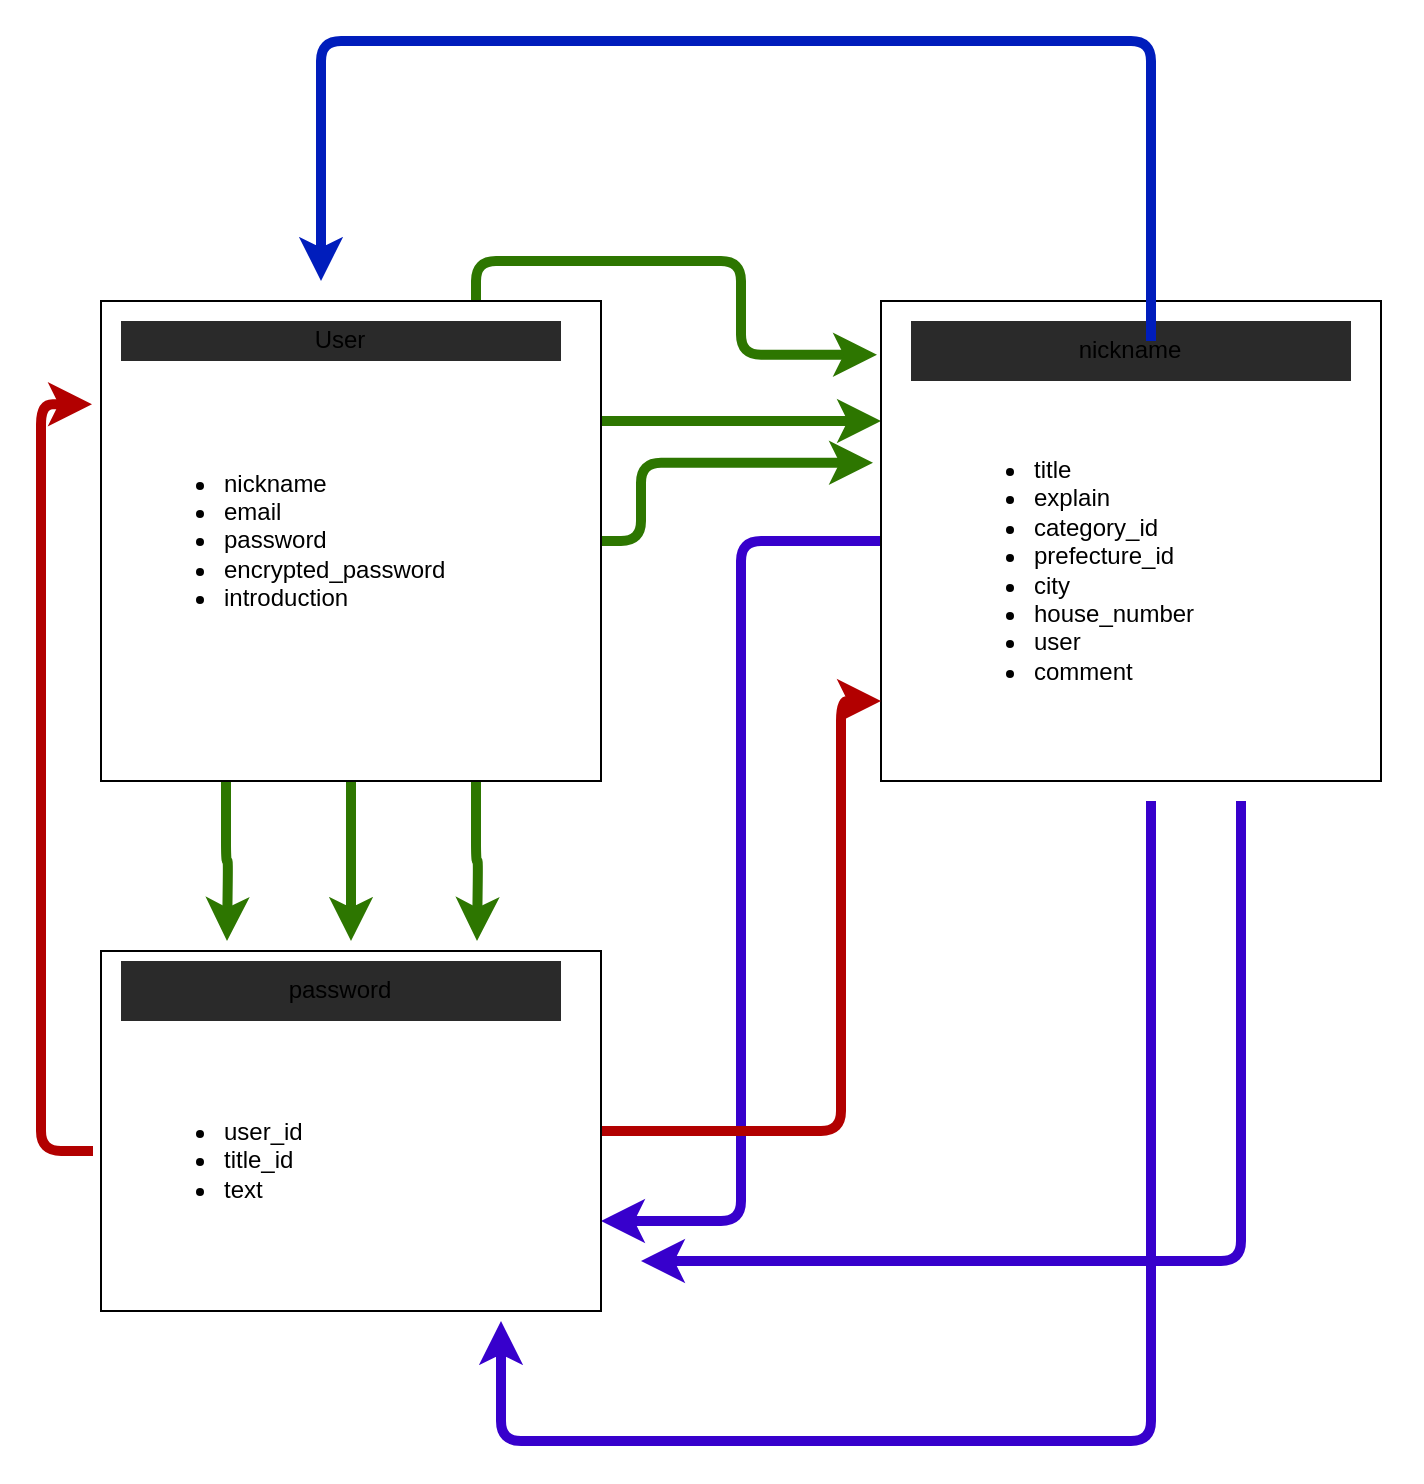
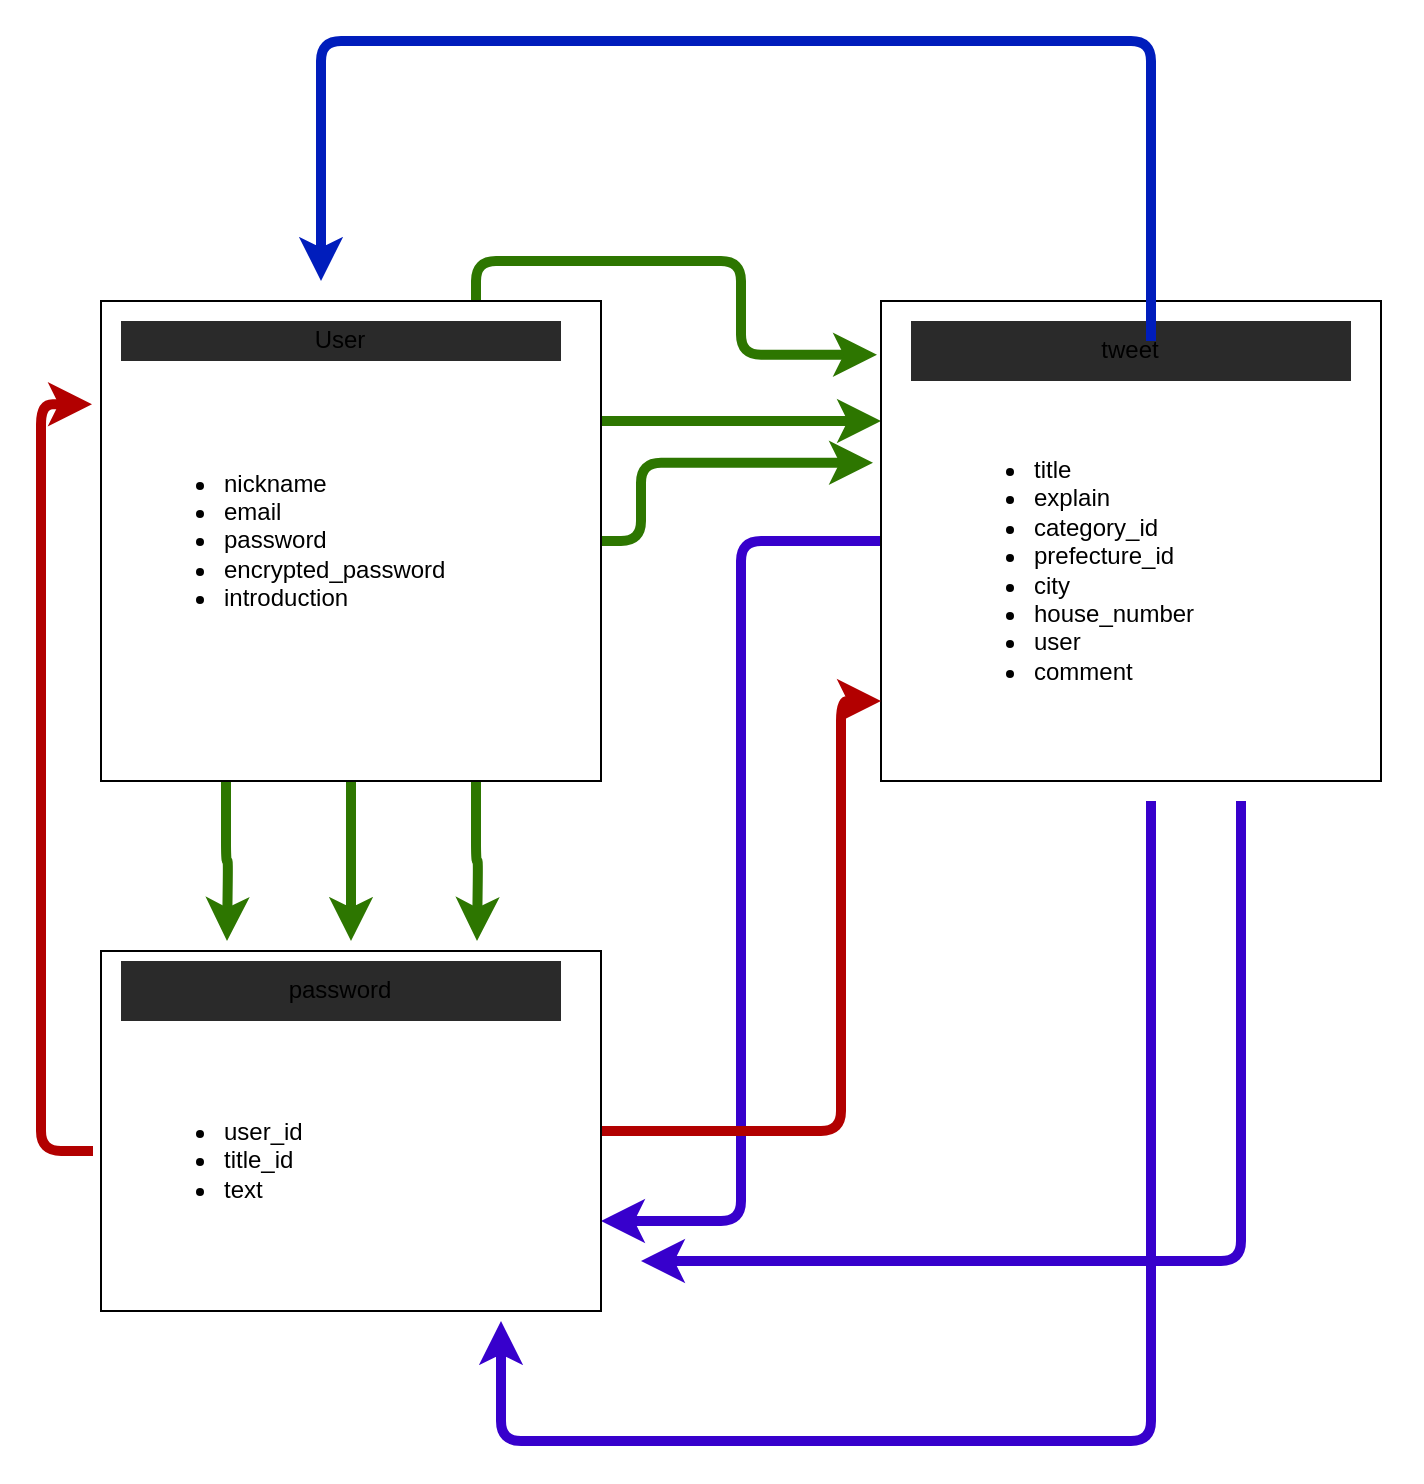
  <mxCell id="0" />
  <mxCell id="1" parent="0" />
  <mxCell id="2" style="edgeStyle=orthogonalEdgeStyle;rounded=1;sketch=0;orthogonalLoop=1;jettySize=auto;html=1;exitX=0.25;exitY=1;exitDx=0;exitDy=0;fillColor=#60a917;strokeColor=#2D7600;strokeWidth=5;" edge="1" parent="1" source="8"><mxGeometry relative="1" as="geometry"><mxPoint x="113" y="470" as="targetPoint" /></mxGeometry></mxCell>
  <mxCell id="3" style="edgeStyle=orthogonalEdgeStyle;rounded=1;sketch=0;orthogonalLoop=1;jettySize=auto;html=1;exitX=0.75;exitY=1;exitDx=0;exitDy=0;fillColor=#60a917;strokeColor=#2D7600;strokeWidth=5;" edge="1" parent="1" source="8"><mxGeometry relative="1" as="geometry"><mxPoint x="238" y="470" as="targetPoint" /></mxGeometry></mxCell>
  <mxCell id="4" style="edgeStyle=orthogonalEdgeStyle;rounded=1;sketch=0;orthogonalLoop=1;jettySize=auto;html=1;exitX=0.5;exitY=1;exitDx=0;exitDy=0;fillColor=#60a917;strokeColor=#2D7600;strokeWidth=5;" edge="1" parent="1" source="8"><mxGeometry relative="1" as="geometry"><mxPoint x="175" y="470" as="targetPoint" /></mxGeometry></mxCell>
  <mxCell id="5" style="edgeStyle=orthogonalEdgeStyle;rounded=1;sketch=0;orthogonalLoop=1;jettySize=auto;html=1;exitX=1;exitY=0.25;exitDx=0;exitDy=0;entryX=0;entryY=0.25;entryDx=0;entryDy=0;fillColor=#60a917;strokeColor=#2D7600;strokeWidth=5;" edge="1" parent="1" source="8" target="11"><mxGeometry relative="1" as="geometry" /></mxCell>
  <mxCell id="6" style="edgeStyle=orthogonalEdgeStyle;rounded=1;sketch=0;orthogonalLoop=1;jettySize=auto;html=1;entryX=-0.016;entryY=0.337;entryDx=0;entryDy=0;entryPerimeter=0;fillColor=#60a917;strokeColor=#2D7600;strokeWidth=5;" edge="1" parent="1" source="8" target="11"><mxGeometry relative="1" as="geometry"><Array as="points"><mxPoint x="320" y="270" /><mxPoint x="320" y="231" /></Array></mxGeometry></mxCell>
  <mxCell id="7" style="edgeStyle=orthogonalEdgeStyle;rounded=1;sketch=0;orthogonalLoop=1;jettySize=auto;html=1;exitX=0.75;exitY=0;exitDx=0;exitDy=0;entryX=-0.008;entryY=0.112;entryDx=0;entryDy=0;entryPerimeter=0;fillColor=#60a917;strokeColor=#2D7600;strokeWidth=5;" edge="1" parent="1" source="8" target="11"><mxGeometry relative="1" as="geometry" /></mxCell>
  <mxCell id="8" value="" style="rounded=0;whiteSpace=wrap;html=1;sketch=0;" vertex="1" parent="1"><mxGeometry x="50" y="150" width="250" height="240" as="geometry" /></mxCell>
  <mxCell id="9" value="&lt;ul&gt;&lt;li&gt;nickname&lt;/li&gt;&lt;li&gt;email&lt;/li&gt;&lt;li&gt;password&lt;/li&gt;&lt;li&gt;encrypted_password&lt;/li&gt;&lt;li&gt;introduction&lt;/li&gt;&lt;/ul&gt;" style="text;html=1;whiteSpace=wrap;verticalAlign=middle;overflow=hidden;rounded=0;sketch=0;" vertex="1" parent="1"><mxGeometry x="70" y="200" width="200" height="140" as="geometry" /></mxCell>
  <mxCell id="10" style="edgeStyle=orthogonalEdgeStyle;rounded=1;sketch=0;orthogonalLoop=1;jettySize=auto;html=1;entryX=1;entryY=0.75;entryDx=0;entryDy=0;fillColor=#6a00ff;strokeColor=#3700CC;strokeWidth=5;" edge="1" parent="1" source="11" target="13"><mxGeometry relative="1" as="geometry" /></mxCell>
  <mxCell id="11" value="" style="rounded=0;whiteSpace=wrap;html=1;sketch=0;" vertex="1" parent="1"><mxGeometry x="440" y="150" width="250" height="240" as="geometry" /></mxCell>
  <mxCell id="12" style="edgeStyle=orthogonalEdgeStyle;rounded=1;sketch=0;orthogonalLoop=1;jettySize=auto;html=1;fillColor=#e51400;strokeColor=#B20000;strokeWidth=5;" edge="1" parent="1" source="13"><mxGeometry relative="1" as="geometry"><mxPoint x="440" y="350" as="targetPoint" /><Array as="points"><mxPoint x="420" y="565" /><mxPoint x="420" y="350" /></Array></mxGeometry></mxCell>
  <mxCell id="13" value="" style="rounded=0;whiteSpace=wrap;html=1;sketch=0;" vertex="1" parent="1"><mxGeometry x="50" y="475" width="250" height="180" as="geometry" /></mxCell>
  <mxCell id="14" value="User" style="text;html=1;align=center;verticalAlign=middle;whiteSpace=wrap;rounded=0;sketch=0;fillColor=#2a2a2a;" vertex="1" parent="1"><mxGeometry x="60" y="160" width="220" height="20" as="geometry" /></mxCell>
- <mxCell id="15" value="nickname" style="text;html=1;align=center;verticalAlign=middle;whiteSpace=wrap;rounded=0;sketch=0;fillColor=#2a2a2a;" vertex="1" parent="1"><mxGeometry x="455" y="160" width="220" height="30" as="geometry" /></mxCell>
+ <mxCell id="15" value="tweet" style="text;html=1;align=center;verticalAlign=middle;whiteSpace=wrap;rounded=0;sketch=0;fillColor=#2a2a2a;" vertex="1" parent="1"><mxGeometry x="455" y="160" width="220" height="30" as="geometry" /></mxCell>
  <mxCell id="16" value="password" style="text;html=1;align=center;verticalAlign=middle;whiteSpace=wrap;rounded=0;sketch=0;fillColor=#2a2a2a;" vertex="1" parent="1"><mxGeometry x="60" y="480" width="220" height="30" as="geometry" /></mxCell>
  <mxCell id="17" value="&lt;ul&gt;&lt;li&gt;user_id&lt;/li&gt;&lt;li&gt;title_id&lt;/li&gt;&lt;li&gt;text&lt;/li&gt;&lt;/ul&gt;" style="text;html=1;whiteSpace=wrap;verticalAlign=middle;overflow=hidden;rounded=0;sketch=0;" vertex="1" parent="1"><mxGeometry x="70" y="510" width="200" height="140" as="geometry" /></mxCell>
  <mxCell id="18" style="edgeStyle=orthogonalEdgeStyle;rounded=1;sketch=0;orthogonalLoop=1;jettySize=auto;html=1;fillColor=#0050ef;strokeColor=#001DBC;strokeWidth=5;" edge="1" parent="1" source="19"><mxGeometry relative="1" as="geometry"><mxPoint x="160" y="140" as="targetPoint" /><Array as="points"><mxPoint x="575" y="20" /><mxPoint x="160" y="20" /></Array></mxGeometry></mxCell>
  <mxCell id="19" value="&lt;ul&gt;&lt;li&gt;title&lt;/li&gt;&lt;li&gt;explain&lt;/li&gt;&lt;li&gt;category_id&lt;/li&gt;&lt;li&gt;prefecture_id&lt;/li&gt;&lt;li&gt;city&lt;/li&gt;&lt;li&gt;house_number&lt;/li&gt;&lt;li&gt;user&lt;/li&gt;&lt;li&gt;comment&lt;/li&gt;&lt;/ul&gt;" style="text;html=1;whiteSpace=wrap;verticalAlign=middle;overflow=hidden;rounded=0;sketch=0;" vertex="1" parent="1"><mxGeometry x="475" y="170" width="200" height="230" as="geometry" /></mxCell>
  <mxCell id="20" style="edgeStyle=orthogonalEdgeStyle;rounded=1;sketch=0;orthogonalLoop=1;jettySize=auto;html=1;fillColor=#e51400;strokeColor=#B20000;strokeWidth=5;entryX=-0.018;entryY=0.215;entryDx=0;entryDy=0;entryPerimeter=0;" edge="1" parent="1" target="8"><mxGeometry relative="1" as="geometry"><mxPoint x="20" y="210" as="targetPoint" /><Array as="points"><mxPoint x="20" y="575" /><mxPoint x="20" y="202" /></Array><mxPoint x="46" y="575" as="sourcePoint" /></mxGeometry></mxCell>
  <mxCell id="21" style="edgeStyle=orthogonalEdgeStyle;rounded=1;sketch=0;orthogonalLoop=1;jettySize=auto;html=1;fillColor=#6a00ff;strokeColor=#3700CC;strokeWidth=5;" edge="1" parent="1" source="19"><mxGeometry relative="1" as="geometry"><mxPoint x="570" y="440" as="sourcePoint" /><mxPoint x="250" y="660" as="targetPoint" /><Array as="points"><mxPoint x="575" y="720" /><mxPoint x="250" y="720" /></Array></mxGeometry></mxCell>
  <mxCell id="22" style="edgeStyle=orthogonalEdgeStyle;rounded=1;sketch=0;orthogonalLoop=1;jettySize=auto;html=1;entryX=1;entryY=0.75;entryDx=0;entryDy=0;fillColor=#6a00ff;strokeColor=#3700CC;strokeWidth=5;" edge="1" parent="1" source="19"><mxGeometry relative="1" as="geometry"><mxPoint x="620" y="400" as="sourcePoint" /><mxPoint x="320" y="630" as="targetPoint" /><Array as="points"><mxPoint x="620" y="630" /></Array></mxGeometry></mxCell>
